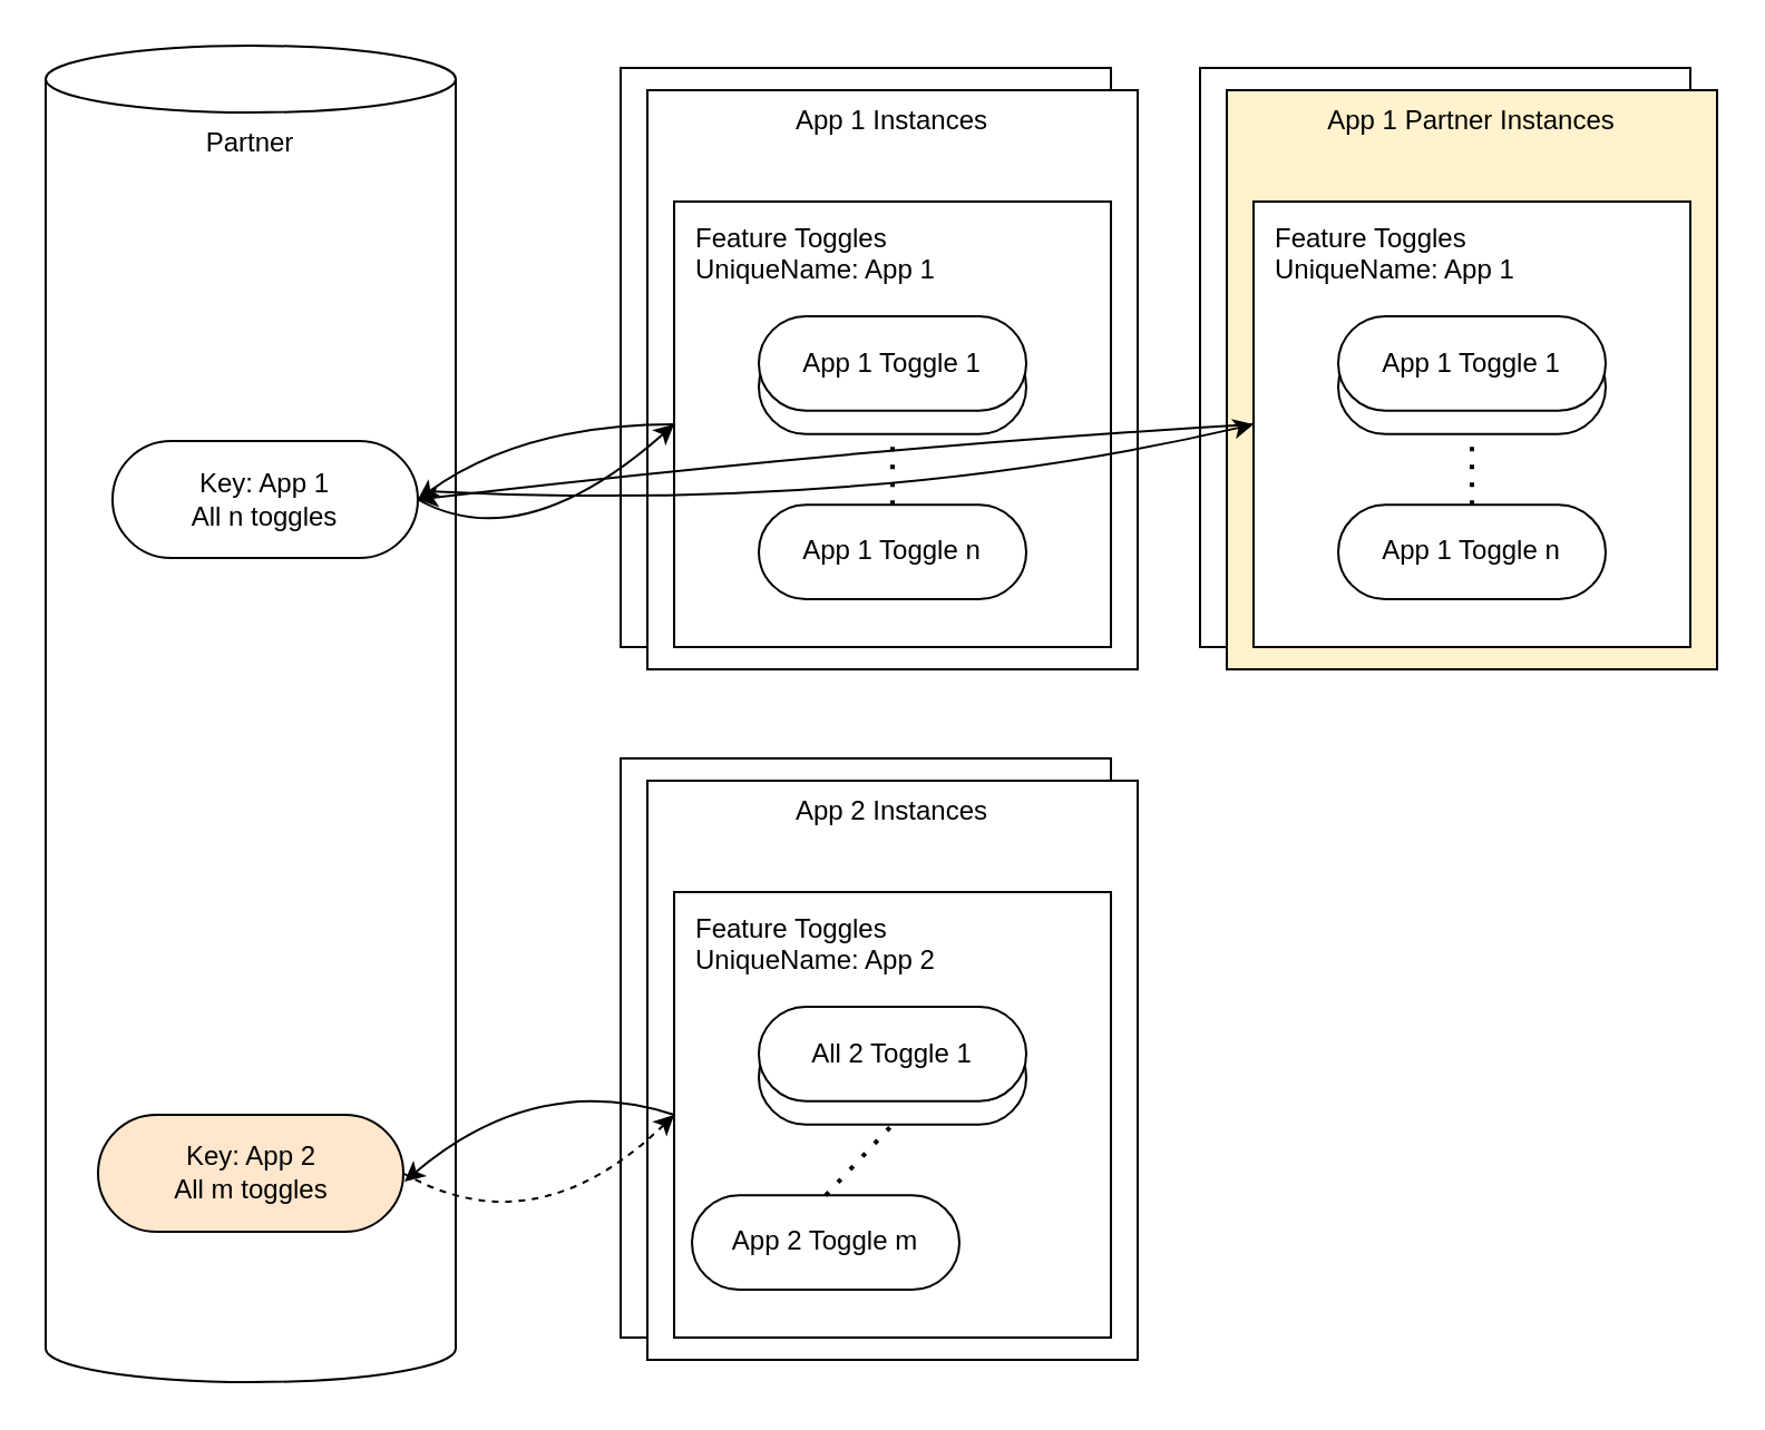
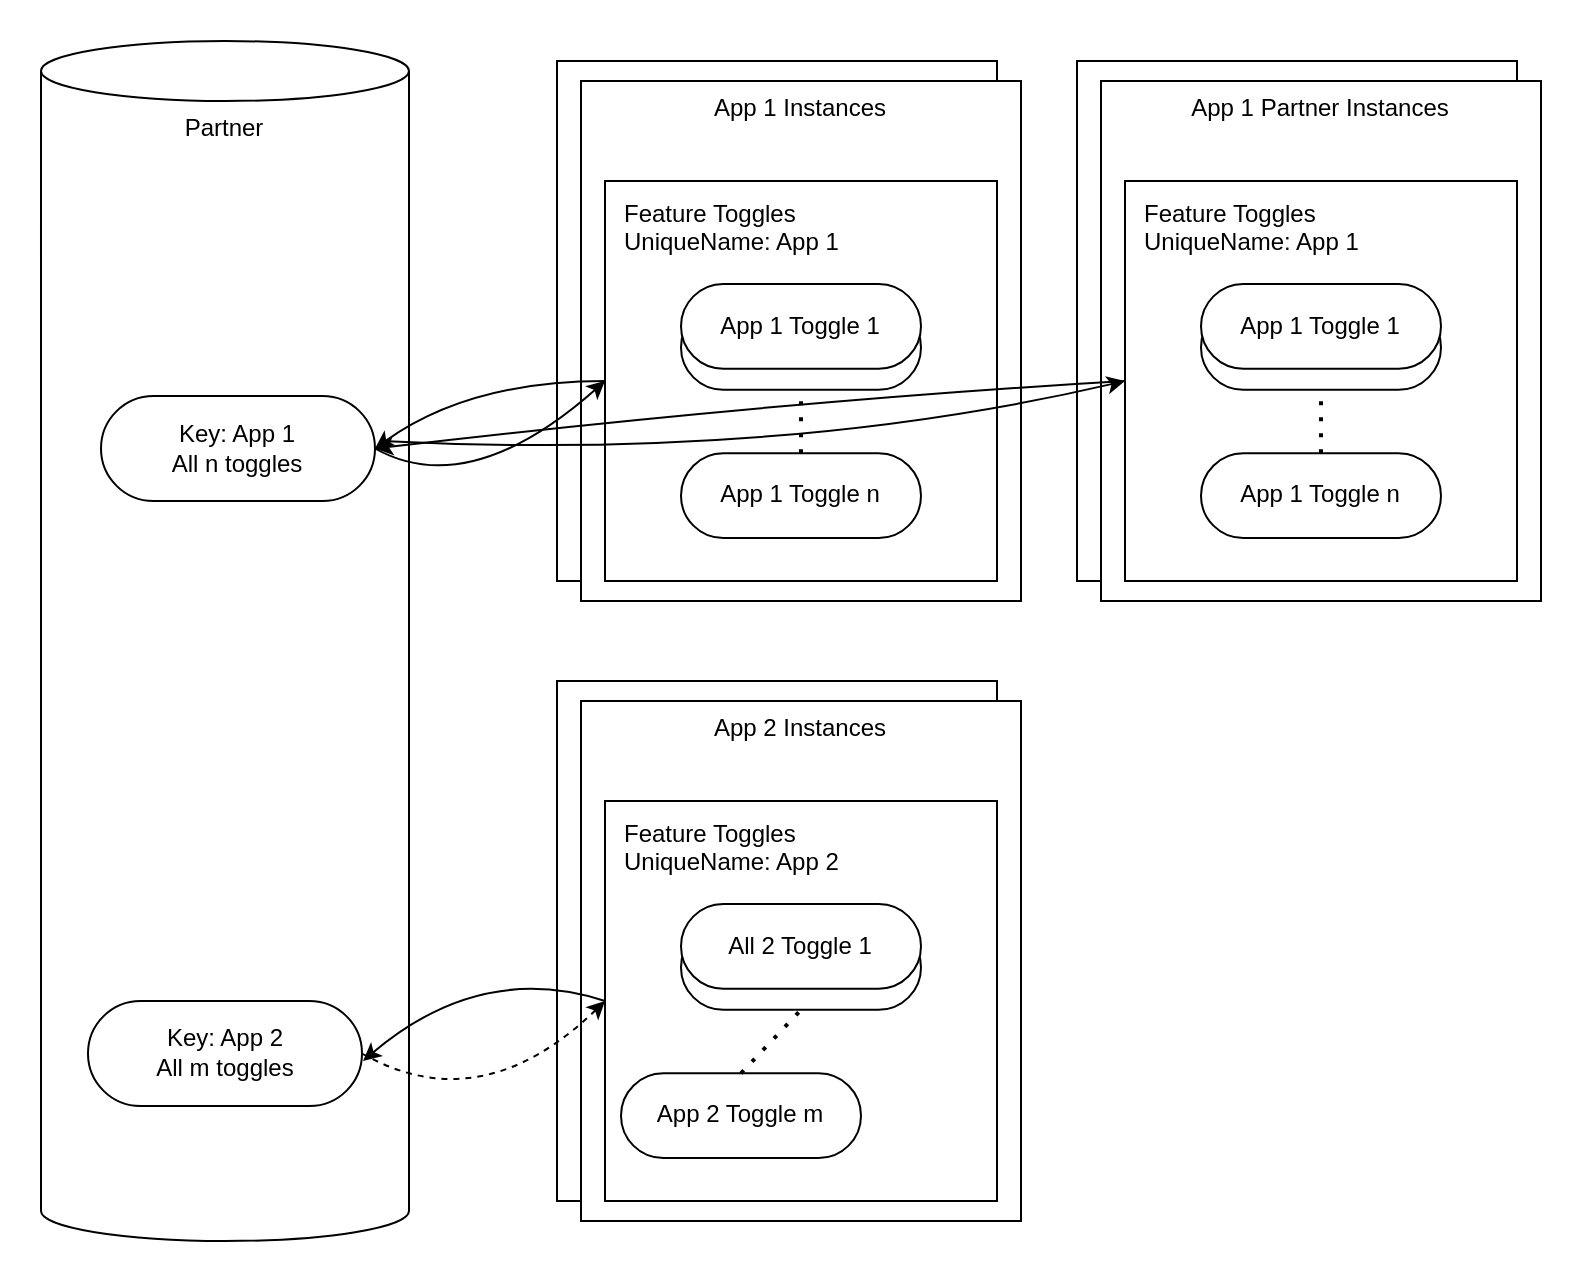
  <mxCell id="0" />
  <mxCell id="1" parent="0" />
  <mxCell id="2" value="Partner" style="shape=cylinder3;whiteSpace=wrap;html=1;boundedLbl=1;backgroundOutline=1;size=15;verticalAlign=top;" parent="1" vertex="1"><mxGeometry x="20" y="20" width="184" height="600" as="geometry" /></mxCell>
  <mxCell id="3" value="Key: App 1&lt;br&gt;All n toggles" style="rounded=1;whiteSpace=wrap;html=1;arcSize=50;" parent="1" vertex="1"><mxGeometry x="50" y="197.5" width="137" height="52.5" as="geometry" /></mxCell>
  <mxCell id="4" value="" style="group" parent="1" vertex="1" connectable="0"><mxGeometry x="290" y="350" width="220" height="260" as="geometry" /></mxCell>
  <mxCell id="5" value="" style="rounded=0;whiteSpace=wrap;html=1;verticalAlign=top;align=center;" parent="4" vertex="1"><mxGeometry x="-12" y="-10" width="220" height="260" as="geometry" /></mxCell>
  <mxCell id="6" value="App 2 Instances" style="rounded=0;whiteSpace=wrap;html=1;verticalAlign=top;align=center;" parent="4" vertex="1"><mxGeometry width="220" height="260" as="geometry" /></mxCell>
  <mxCell id="7" value="" style="group" parent="4" vertex="1" connectable="0"><mxGeometry x="12" y="50" width="196" height="200" as="geometry" /></mxCell>
  <mxCell id="8" value="Feature Toggles&lt;br&gt;UniqueName: App 2" style="rounded=0;whiteSpace=wrap;html=1;align=left;horizontal=1;verticalAlign=top;spacing=5;spacingTop=0;labelPosition=center;verticalLabelPosition=middle;spacingLeft=5;" parent="7" vertex="1"><mxGeometry width="196" height="200" as="geometry" /></mxCell>
  <mxCell id="9" value="" style="rounded=1;whiteSpace=wrap;html=1;arcSize=50;" parent="7" vertex="1"><mxGeometry x="38" y="62.063" width="120" height="42.353" as="geometry" /></mxCell>
  <mxCell id="10" value="App 2 Toggle m" style="rounded=1;whiteSpace=wrap;html=1;arcSize=50;" parent="7" vertex="1"><mxGeometry x="8" y="136.181" width="120" height="42.353" as="geometry" /></mxCell>
  <mxCell id="11" value="All 2 Toggle 1" style="rounded=1;whiteSpace=wrap;html=1;arcSize=50;" parent="7" vertex="1"><mxGeometry x="38" y="51.475" width="120" height="42.353" as="geometry" /></mxCell>
  <mxCell id="12" value="" style="endArrow=none;dashed=1;html=1;dashPattern=1 3;strokeWidth=2;rounded=0;exitX=0.5;exitY=0;exitDx=0;exitDy=0;entryX=0.5;entryY=1;entryDx=0;entryDy=0;" parent="7" source="10" target="9" edge="1"><mxGeometry width="50" height="50" relative="1" as="geometry"><mxPoint x="-44" y="242.063" as="sourcePoint" /><mxPoint x="6" y="189.122" as="targetPoint" /></mxGeometry></mxCell>
- <mxCell id="13" value="Key: App 2&lt;br&gt;All m toggles" style="rounded=1;whiteSpace=wrap;html=1;arcSize=50;fillColor=#ffe6cc;" parent="1" vertex="1"><mxGeometry x="43.5" y="500" width="137" height="52.5" as="geometry" /></mxCell>
+ <mxCell id="13" value="Key: App 2&lt;br&gt;All m toggles" style="rounded=1;whiteSpace=wrap;html=1;arcSize=50;" parent="1" vertex="1"><mxGeometry x="43.5" y="500" width="137" height="52.5" as="geometry" /></mxCell>
  <mxCell id="14" value="" style="curved=1;endArrow=classic;html=1;rounded=0;exitX=1;exitY=0.5;exitDx=0;exitDy=0;entryX=0;entryY=0.5;entryDx=0;entryDy=0;dashed=1;" parent="1" source="13" target="8" edge="1"><mxGeometry width="50" height="50" relative="1" as="geometry"><mxPoint x="180.5" y="490" as="sourcePoint" /><mxPoint x="289.5" y="486.25" as="targetPoint" /><Array as="points"><mxPoint x="240" y="560" /></Array></mxGeometry></mxCell>
  <mxCell id="15" value="" style="curved=1;endArrow=classic;html=1;rounded=0;exitX=0;exitY=0.5;exitDx=0;exitDy=0;" parent="1" source="8" edge="1"><mxGeometry width="50" height="50" relative="1" as="geometry"><mxPoint x="289.5" y="486.25" as="sourcePoint" /><mxPoint x="181" y="530" as="targetPoint" /><Array as="points"><mxPoint x="240" y="480" /></Array></mxGeometry></mxCell>
  <mxCell id="16" value="" style="group" parent="1" vertex="1" connectable="0"><mxGeometry x="550" y="40" width="220" height="260" as="geometry" /></mxCell>
  <mxCell id="17" value="" style="rounded=0;whiteSpace=wrap;html=1;verticalAlign=top;align=center;" parent="16" vertex="1"><mxGeometry x="-12" y="-10" width="220" height="260" as="geometry" /></mxCell>
- <mxCell id="18" value="App 1 Partner Instances" style="rounded=0;whiteSpace=wrap;html=1;verticalAlign=top;align=center;fillColor=#fff2cc;" parent="16" vertex="1"><mxGeometry width="220" height="260" as="geometry" /></mxCell>
+ <mxCell id="18" value="App 1 Partner Instances" style="rounded=0;whiteSpace=wrap;html=1;verticalAlign=top;align=center;" parent="16" vertex="1"><mxGeometry width="220" height="260" as="geometry" /></mxCell>
  <mxCell id="19" value="" style="group" parent="16" vertex="1" connectable="0"><mxGeometry x="12" y="50" width="196" height="200" as="geometry" /></mxCell>
  <mxCell id="20" value="Feature Toggles&lt;br&gt;UniqueName: App 1" style="rounded=0;whiteSpace=wrap;html=1;align=left;horizontal=1;verticalAlign=top;spacing=5;spacingTop=0;labelPosition=center;verticalLabelPosition=middle;spacingLeft=5;" parent="19" vertex="1"><mxGeometry width="196" height="200" as="geometry" /></mxCell>
  <mxCell id="21" value="" style="rounded=1;whiteSpace=wrap;html=1;arcSize=50;" parent="19" vertex="1"><mxGeometry x="38" y="62.063" width="120" height="42.353" as="geometry" /></mxCell>
  <mxCell id="22" value="App 1 Toggle n" style="rounded=1;whiteSpace=wrap;html=1;arcSize=50;" parent="19" vertex="1"><mxGeometry x="38" y="136.181" width="120" height="42.353" as="geometry" /></mxCell>
  <mxCell id="23" value="App 1 Toggle 1" style="rounded=1;whiteSpace=wrap;html=1;arcSize=50;" parent="19" vertex="1"><mxGeometry x="38" y="51.475" width="120" height="42.353" as="geometry" /></mxCell>
  <mxCell id="24" value="" style="endArrow=none;dashed=1;html=1;dashPattern=1 3;strokeWidth=2;rounded=0;exitX=0.5;exitY=0;exitDx=0;exitDy=0;entryX=0.5;entryY=1;entryDx=0;entryDy=0;" parent="19" source="22" target="21" edge="1"><mxGeometry width="50" height="50" relative="1" as="geometry"><mxPoint x="-44" y="242.063" as="sourcePoint" /><mxPoint x="6" y="189.122" as="targetPoint" /></mxGeometry></mxCell>
  <mxCell id="25" value="" style="group" parent="1" vertex="1" connectable="0"><mxGeometry x="278" y="30" width="232" height="270" as="geometry" /></mxCell>
  <mxCell id="26" value="" style="rounded=0;whiteSpace=wrap;html=1;verticalAlign=top;align=center;" parent="25" vertex="1"><mxGeometry width="220" height="260" as="geometry" /></mxCell>
  <mxCell id="27" value="App 1 Instances" style="rounded=0;whiteSpace=wrap;html=1;verticalAlign=top;align=center;" parent="25" vertex="1"><mxGeometry x="12" y="10" width="220" height="260" as="geometry" /></mxCell>
  <mxCell id="28" value="" style="group" parent="25" vertex="1" connectable="0"><mxGeometry x="24" y="60" width="196" height="200" as="geometry" /></mxCell>
  <mxCell id="29" value="Feature Toggles&lt;br&gt;UniqueName: App 1" style="rounded=0;whiteSpace=wrap;html=1;align=left;horizontal=1;verticalAlign=top;spacing=5;spacingTop=0;labelPosition=center;verticalLabelPosition=middle;spacingLeft=5;" parent="28" vertex="1"><mxGeometry width="196" height="200" as="geometry" /></mxCell>
  <mxCell id="30" value="" style="rounded=1;whiteSpace=wrap;html=1;arcSize=50;" parent="28" vertex="1"><mxGeometry x="38" y="62.063" width="120" height="42.353" as="geometry" /></mxCell>
  <mxCell id="31" value="App 1 Toggle n" style="rounded=1;whiteSpace=wrap;html=1;arcSize=50;" parent="28" vertex="1"><mxGeometry x="38" y="136.181" width="120" height="42.353" as="geometry" /></mxCell>
  <mxCell id="32" value="App 1 Toggle 1" style="rounded=1;whiteSpace=wrap;html=1;arcSize=50;" parent="28" vertex="1"><mxGeometry x="38" y="51.475" width="120" height="42.353" as="geometry" /></mxCell>
  <mxCell id="33" value="" style="endArrow=none;dashed=1;html=1;dashPattern=1 3;strokeWidth=2;rounded=0;exitX=0.5;exitY=0;exitDx=0;exitDy=0;entryX=0.5;entryY=1;entryDx=0;entryDy=0;" parent="28" source="31" target="30" edge="1"><mxGeometry width="50" height="50" relative="1" as="geometry"><mxPoint x="-44" y="242.063" as="sourcePoint" /><mxPoint x="6" y="189.122" as="targetPoint" /></mxGeometry></mxCell>
  <mxCell id="34" value="" style="curved=1;endArrow=classic;html=1;rounded=0;exitX=0;exitY=0.5;exitDx=0;exitDy=0;entryX=1;entryY=0.5;entryDx=0;entryDy=0;" parent="1" source="20" target="3" edge="1"><mxGeometry width="50" height="50" relative="1" as="geometry"><mxPoint x="306" y="230" as="sourcePoint" /><mxPoint x="197" y="233.75" as="targetPoint" /><Array as="points"><mxPoint x="390" y="200" /></Array></mxGeometry></mxCell>
  <mxCell id="35" value="" style="curved=1;endArrow=classic;html=1;rounded=0;entryX=0;entryY=0.5;entryDx=0;entryDy=0;" parent="1" target="20" edge="1"><mxGeometry width="50" height="50" relative="1" as="geometry"><mxPoint x="190" y="220" as="sourcePoint" /><mxPoint x="306" y="230" as="targetPoint" /><Array as="points"><mxPoint x="390" y="230" /></Array></mxGeometry></mxCell>
  <mxCell id="36" value="" style="curved=1;endArrow=classic;html=1;rounded=0;exitX=1;exitY=0.5;exitDx=0;exitDy=0;entryX=0;entryY=0.5;entryDx=0;entryDy=0;" parent="1" source="3" target="29" edge="1"><mxGeometry width="50" height="50" relative="1" as="geometry"><mxPoint x="394" y="340" as="sourcePoint" /><mxPoint x="284" y="230" as="targetPoint" /><Array as="points"><mxPoint x="234" y="250" /></Array></mxGeometry></mxCell>
  <mxCell id="37" value="" style="curved=1;endArrow=classic;html=1;rounded=0;exitX=0;exitY=0.5;exitDx=0;exitDy=0;entryX=1;entryY=0.5;entryDx=0;entryDy=0;" parent="1" source="29" target="3" edge="1"><mxGeometry width="50" height="50" relative="1" as="geometry"><mxPoint x="394" y="340" as="sourcePoint" /><mxPoint x="444" y="290" as="targetPoint" /><Array as="points"><mxPoint x="234" y="190" /></Array></mxGeometry></mxCell>
